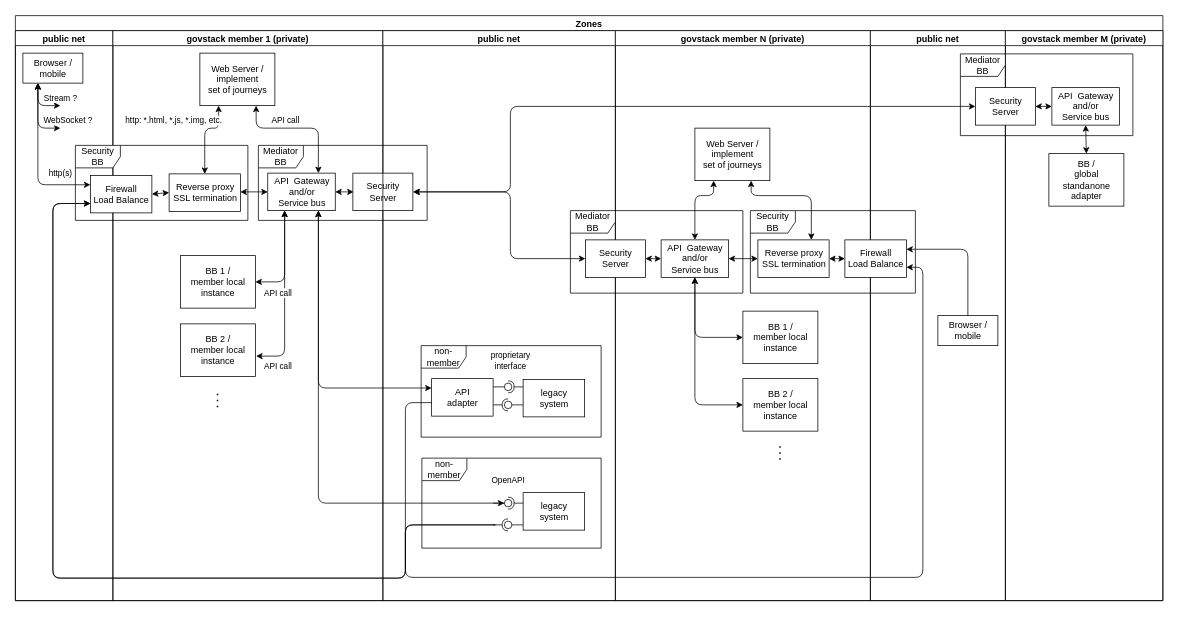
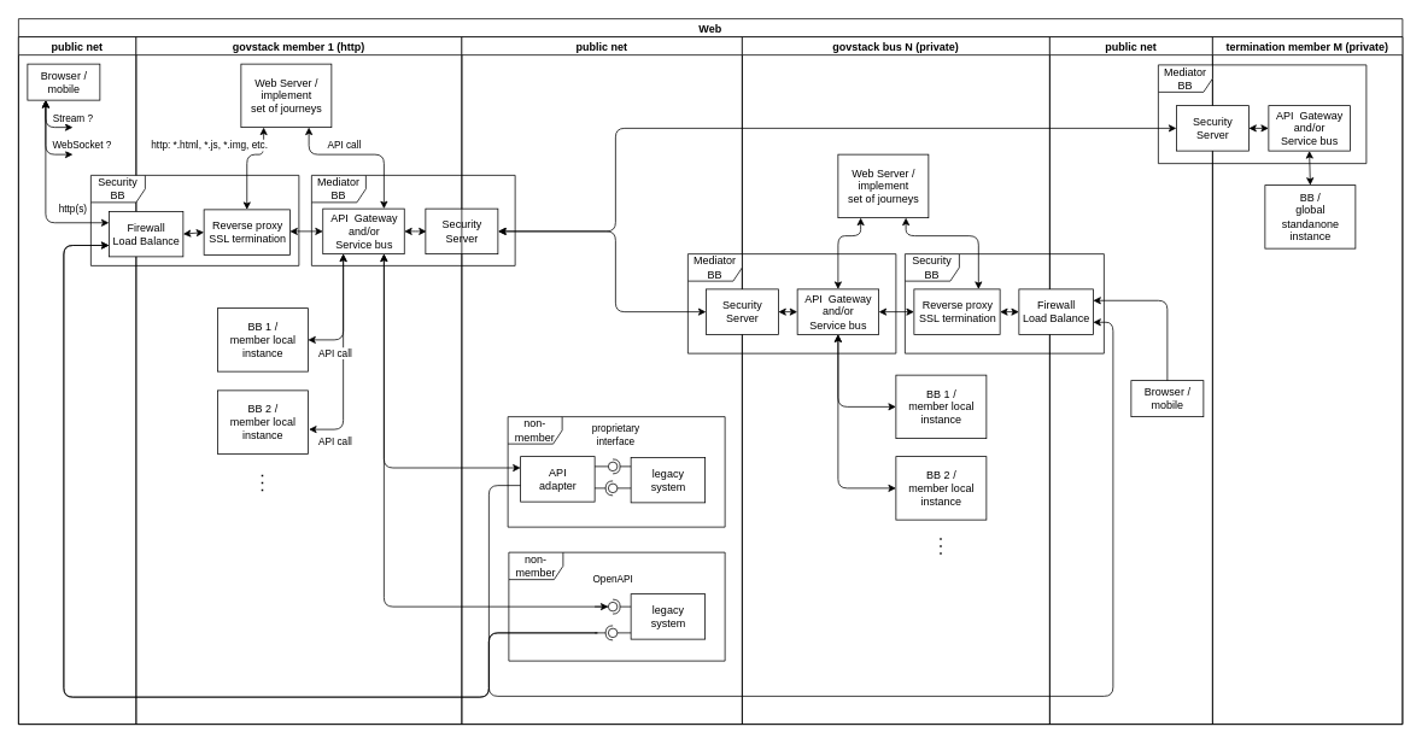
  <mxCell id="0" />
  <mxCell id="1" parent="0" />
- <mxCell id="2" value="Zones" style="swimlane;childLayout=stackLayout;resizeParent=1;resizeParentMax=0;startSize=20;" parent="1" vertex="1"><mxGeometry x="20" width="1530" height="780" as="geometry" y="20" /></mxCell>
+ <mxCell id="2" value="Web" style="swimlane;childLayout=stackLayout;resizeParent=1;resizeParentMax=0;startSize=20;" parent="1" vertex="1"><mxGeometry x="20" width="1530" height="780" as="geometry" y="20" /></mxCell>
  <mxCell id="3" value="public net" style="swimlane;startSize=20;" parent="2" vertex="1"><mxGeometry y="20" width="130" height="760" as="geometry"><mxRectangle y="20" width="30" height="810" as="alternateBounds" /></mxGeometry></mxCell>
  <mxCell id="4" value="Browser /&lt;br&gt;mobile" style="html=1;" parent="3" vertex="1"><mxGeometry x="10" y="30" width="80" height="40" as="geometry" /></mxCell>
  <mxCell id="5" value="Browser /&lt;br&gt;mobile" style="html=1;" parent="3" vertex="1"><mxGeometry x="1230" y="380" width="80" height="40" as="geometry" /></mxCell>
- <mxCell id="6" value="govstack member 1 (private)" style="swimlane;startSize=20;fillColor=default;" parent="2" vertex="1"><mxGeometry x="130" y="20" width="360" height="760" as="geometry"><mxRectangle x="130" y="20" width="30" height="760" as="alternateBounds" /></mxGeometry></mxCell>
+ <mxCell id="6" value="govstack member 1 (http)" style="swimlane;startSize=20;fillColor=default;" parent="2" vertex="1"><mxGeometry x="130" y="20" width="360" height="760" as="geometry"><mxRectangle x="130" y="20" width="30" height="760" as="alternateBounds" /></mxGeometry></mxCell>
  <mxCell id="7" value="Web Server /&lt;br&gt;implement&lt;br&gt;set of journeys" style="html=1;" parent="6" vertex="1"><mxGeometry x="116" y="30" width="100" height="70" as="geometry" /></mxCell>
  <mxCell id="8" value="BB 1 /&lt;br&gt;member local&lt;br&gt;instance" style="html=1;" parent="6" vertex="1"><mxGeometry x="90" y="300" width="100" height="70" as="geometry" /></mxCell>
  <mxCell id="9" value="Mediator BB" style="shape=umlFrame;whiteSpace=wrap;html=1;" parent="6" vertex="1"><mxGeometry x="194" y="153" width="225" height="100" as="geometry" /></mxCell>
  <mxCell id="10" value="API&amp;nbsp; Gateway&lt;br&gt;and/or&lt;br&gt;Service bus" style="html=1;" parent="6" vertex="1"><mxGeometry x="206.5" y="190" width="90" height="50" as="geometry" /></mxCell>
  <mxCell id="11" value="BB 2 /&lt;br&gt;member local&lt;br&gt;instance" style="html=1;" parent="6" vertex="1"><mxGeometry x="90" y="391" width="100" height="70" as="geometry" /></mxCell>
  <mxCell id="12" value="Reverse proxy&lt;br&gt;SSL termination" style="html=1;" parent="6" vertex="1"><mxGeometry x="75" y="191" width="95" height="50" as="geometry" /></mxCell>
  <mxCell id="13" value="" style="endArrow=none;dashed=1;html=1;dashPattern=1 3;strokeWidth=2;" parent="6" edge="1"><mxGeometry width="50" height="50" relative="1" as="geometry"><mxPoint x="139.5" y="502" as="sourcePoint" /><mxPoint x="139.5" y="482" as="targetPoint" /></mxGeometry></mxCell>
  <mxCell id="14" value="http: *.html, *.js, *.img, etc." style="endArrow=classic;startArrow=classic;html=1;entryX=0.25;entryY=1;entryDx=0;entryDy=0;exitX=0.5;exitY=0;exitDx=0;exitDy=0;edgeStyle=orthogonalEdgeStyle;" parent="6" source="12" target="7" edge="1"><mxGeometry x="0.114" y="44" width="50" height="50" relative="1" as="geometry"><mxPoint x="129" y="190" as="sourcePoint" /><mxPoint x="129" y="100" as="targetPoint" /><Array as="points"><mxPoint x="123" y="130" /><mxPoint x="141" y="130" /></Array><mxPoint x="-42" y="34" as="offset" /></mxGeometry></mxCell>
  <mxCell id="15" value="Firewall&lt;br&gt;Load Balance" style="html=1;" parent="6" vertex="1"><mxGeometry x="-30" y="193" width="82" height="50" as="geometry" /></mxCell>
  <mxCell id="16" value="" style="endArrow=classic;startArrow=classic;html=1;exitX=1;exitY=0.5;exitDx=0;exitDy=0;entryX=0;entryY=0.5;entryDx=0;entryDy=0;" parent="6" source="15" target="12" edge="1"><mxGeometry width="50" height="50" relative="1" as="geometry"><mxPoint x="450" y="415" as="sourcePoint" /><mxPoint x="500" y="365" as="targetPoint" /></mxGeometry></mxCell>
  <mxCell id="17" value="API call" style="endArrow=classic;startArrow=classic;html=1;entryX=0.75;entryY=1;entryDx=0;entryDy=0;exitX=0.75;exitY=0;exitDx=0;exitDy=0;edgeStyle=orthogonalEdgeStyle;" parent="6" source="10" target="7" edge="1"><mxGeometry x="0.202" y="-10" width="50" height="50" relative="1" as="geometry"><mxPoint x="450" y="450" as="sourcePoint" /><mxPoint x="500" y="400" as="targetPoint" /><Array as="points"><mxPoint x="274" y="130" /><mxPoint x="191" y="130" /></Array><mxPoint as="offset" /></mxGeometry></mxCell>
  <mxCell id="18" value="API call" style="endArrow=classic;startArrow=classic;html=1;entryX=0.25;entryY=1;entryDx=0;entryDy=0;exitX=1.01;exitY=0.614;exitDx=0;exitDy=0;exitPerimeter=0;edgeStyle=orthogonalEdgeStyle;" parent="6" source="11" target="10" edge="1"><mxGeometry x="-0.752" y="-14" width="50" height="50" relative="1" as="geometry"><mxPoint x="450" y="544" as="sourcePoint" /><mxPoint x="500" y="494" as="targetPoint" /><mxPoint as="offset" /></mxGeometry></mxCell>
  <mxCell id="19" value="API call" style="endArrow=classic;startArrow=classic;html=1;entryX=0.25;entryY=1;entryDx=0;entryDy=0;exitX=1;exitY=0.5;exitDx=0;exitDy=0;edgeStyle=orthogonalEdgeStyle;" parent="6" source="8" target="10" edge="1"><mxGeometry x="-0.552" y="-15" width="50" height="50" relative="1" as="geometry"><mxPoint x="450" y="544" as="sourcePoint" /><mxPoint x="500" y="494" as="targetPoint" /><mxPoint as="offset" /></mxGeometry></mxCell>
  <mxCell id="20" value="" style="endArrow=classic;startArrow=classic;html=1;entryX=0;entryY=0.5;entryDx=0;entryDy=0;exitX=1;exitY=0.5;exitDx=0;exitDy=0;edgeStyle=orthogonalEdgeStyle;" parent="6" source="10" edge="1"><mxGeometry width="50" height="50" relative="1" as="geometry"><mxPoint x="534" y="451" as="sourcePoint" /><mxPoint x="321" y="215" as="targetPoint" /></mxGeometry></mxCell>
  <mxCell id="21" value="" style="endArrow=classic;html=1;exitX=0;exitY=0.5;exitDx=0;exitDy=0;startArrow=classic;startFill=1;" parent="6" source="10" edge="1"><mxGeometry width="50" height="50" relative="1" as="geometry"><mxPoint x="450" y="460" as="sourcePoint" /><mxPoint x="170" y="215" as="targetPoint" /></mxGeometry></mxCell>
  <mxCell id="22" value="Web Server /&lt;br&gt;implement&lt;br&gt;set of journeys" style="html=1;" parent="6" vertex="1"><mxGeometry x="776" y="130" width="100" height="70" as="geometry" /></mxCell>
  <mxCell id="23" value="" style="endArrow=none;dashed=1;html=1;dashPattern=1 3;strokeWidth=2;" parent="6" edge="1"><mxGeometry width="50" height="50" relative="1" as="geometry"><mxPoint x="889.5" y="572" as="sourcePoint" /><mxPoint x="889.5" y="552" as="targetPoint" /></mxGeometry></mxCell>
  <mxCell id="24" value="Security BB" style="shape=umlFrame;whiteSpace=wrap;html=1;" parent="6" vertex="1"><mxGeometry x="-50" y="153" width="230" height="100" as="geometry" /></mxCell>
  <mxCell id="25" value="Security&lt;br&gt;Server" style="html=1;fillColor=default;" parent="6" vertex="1"><mxGeometry x="320" y="190" width="80" height="50" as="geometry" /></mxCell>
  <mxCell id="26" value="public net" style="swimlane;startSize=20;" parent="2" vertex="1"><mxGeometry x="490" y="20" width="310" height="760" as="geometry" /></mxCell>
  <mxCell id="27" value="API&lt;br&gt;adapter" style="html=1;" parent="26" vertex="1"><mxGeometry x="65" y="464" width="82" height="50" as="geometry" /></mxCell>
  <mxCell id="28" value="legacy&lt;br&gt;system" style="html=1;" parent="26" vertex="1"><mxGeometry x="187" y="465" width="82" height="50" as="geometry" /></mxCell>
  <mxCell id="29" value="legacy&lt;br&gt;system" style="html=1;" parent="26" vertex="1"><mxGeometry x="187" y="616" width="82" height="50" as="geometry" /></mxCell>
  <mxCell id="30" value="" style="group;direction=east;rotation=-180;" parent="26" vertex="1" connectable="0"><mxGeometry x="147" y="494" width="40" height="10" as="geometry" /></mxCell>
  <mxCell id="31" value="" style="rounded=0;orthogonalLoop=1;jettySize=auto;html=1;endArrow=none;endFill=0;" parent="30" target="33" edge="1"><mxGeometry relative="1" as="geometry"><mxPoint x="40" y="5" as="sourcePoint" /></mxGeometry></mxCell>
  <mxCell id="32" value="" style="rounded=0;orthogonalLoop=1;jettySize=auto;html=1;endArrow=halfCircle;endFill=0;entryX=0.5;entryY=0.5;entryDx=0;entryDy=0;endSize=6;strokeWidth=1;exitX=0.5;exitY=0.5;exitDx=0;exitDy=0;" parent="30" target="33" edge="1"><mxGeometry relative="1" as="geometry"><mxPoint y="5" as="sourcePoint" /></mxGeometry></mxCell>
  <mxCell id="33" value="" style="ellipse;whiteSpace=wrap;html=1;fontFamily=Helvetica;fontSize=12;fontColor=#000000;align=center;strokeColor=#000000;fillColor=#ffffff;points=[];aspect=fixed;resizable=0;rotation=-180;" parent="30" vertex="1"><mxGeometry x="15" width="10" height="10" as="geometry" /></mxCell>
  <mxCell id="34" value="" style="group;rotation=-180;" parent="26" vertex="1" connectable="0"><mxGeometry x="147" y="654" width="40" height="10" as="geometry" /></mxCell>
  <mxCell id="35" value="" style="rounded=0;orthogonalLoop=1;jettySize=auto;html=1;endArrow=none;endFill=0;" parent="34" target="37" edge="1"><mxGeometry relative="1" as="geometry"><mxPoint x="40" y="5" as="sourcePoint" /></mxGeometry></mxCell>
  <mxCell id="36" value="" style="rounded=0;orthogonalLoop=1;jettySize=auto;html=1;endArrow=halfCircle;endFill=0;entryX=0.5;entryY=0.5;entryDx=0;entryDy=0;endSize=6;strokeWidth=1;" parent="34" target="37" edge="1"><mxGeometry relative="1" as="geometry"><mxPoint y="5" as="sourcePoint" /></mxGeometry></mxCell>
  <mxCell id="37" value="" style="ellipse;whiteSpace=wrap;html=1;fontFamily=Helvetica;fontSize=12;fontColor=#000000;align=center;strokeColor=#000000;fillColor=#ffffff;points=[];aspect=fixed;resizable=0;rotation=-180;" parent="34" vertex="1"><mxGeometry x="15" width="10" height="10" as="geometry" /></mxCell>
  <mxCell id="38" value="non-member" style="shape=umlFrame;whiteSpace=wrap;html=1;" parent="26" vertex="1"><mxGeometry x="51" y="420" width="240" height="122" as="geometry" /></mxCell>
  <mxCell id="39" value="" style="group" parent="26" vertex="1" connectable="0"><mxGeometry x="147" y="625" width="40" height="10" as="geometry" /></mxCell>
  <mxCell id="40" value="" style="rounded=0;orthogonalLoop=1;jettySize=auto;html=1;endArrow=none;endFill=0;" parent="39" target="42" edge="1"><mxGeometry x="480" y="20" as="geometry"><mxPoint y="5" as="sourcePoint" /></mxGeometry></mxCell>
  <mxCell id="41" value="OpenAPI" style="rounded=0;orthogonalLoop=1;jettySize=auto;html=1;endArrow=halfCircle;endFill=0;entryX=0.5;entryY=0.5;entryDx=0;entryDy=0;endSize=6;strokeWidth=1;" parent="39" target="42" edge="1"><mxGeometry x="-147" y="-625" as="geometry"><mxPoint x="40" y="5" as="sourcePoint" /><mxPoint x="-10" y="-30" as="offset" /></mxGeometry></mxCell>
  <mxCell id="42" value="" style="ellipse;whiteSpace=wrap;html=1;fontFamily=Helvetica;fontSize=12;fontColor=#000000;align=center;strokeColor=#000000;fillColor=#ffffff;points=[];aspect=fixed;resizable=0;" parent="39" vertex="1"><mxGeometry x="15" width="10" height="10" as="geometry" /></mxCell>
  <mxCell id="43" value="non-member" style="shape=umlFrame;whiteSpace=wrap;html=1;" parent="26" vertex="1"><mxGeometry x="52" y="570" width="239" height="120" as="geometry" /></mxCell>
- <mxCell id="44" value="govstack member N (private)" style="swimlane;startSize=20;" parent="2" vertex="1"><mxGeometry x="800" y="20" width="340" height="760" as="geometry" /></mxCell>
+ <mxCell id="44" value="govstack bus N (private)" style="swimlane;startSize=20;" parent="2" vertex="1"><mxGeometry x="800" y="20" width="340" height="760" as="geometry" /></mxCell>
  <mxCell id="45" value="Mediator BB" style="shape=umlFrame;whiteSpace=wrap;html=1;" parent="44" vertex="1"><mxGeometry x="-60" y="240" width="230" height="110" as="geometry" /></mxCell>
  <mxCell id="46" value="Security&lt;br&gt;Server" style="html=1;" parent="44" vertex="1"><mxGeometry x="-40" y="279" width="80" height="50" as="geometry" /></mxCell>
  <mxCell id="47" value="API&amp;nbsp; Gateway&lt;br&gt;and/or&lt;br&gt;Service bus" style="html=1;" parent="44" vertex="1"><mxGeometry x="61" y="279" width="90" height="50" as="geometry" /></mxCell>
  <mxCell id="48" value="BB 1 /&lt;br&gt;member local&lt;br&gt;instance" style="html=1;" parent="44" vertex="1"><mxGeometry x="170" y="374" width="100" height="70" as="geometry" /></mxCell>
  <mxCell id="49" value="BB 2 /&lt;br&gt;member local&lt;br&gt;instance" style="html=1;" parent="44" vertex="1"><mxGeometry x="170" y="464" width="100" height="70" as="geometry" /></mxCell>
  <mxCell id="50" value="" style="endArrow=classic;startArrow=classic;html=1;entryX=0.5;entryY=1;entryDx=0;entryDy=0;exitX=0;exitY=0.5;exitDx=0;exitDy=0;edgeStyle=orthogonalEdgeStyle;" parent="44" source="48" target="47" edge="1"><mxGeometry width="50" height="50" relative="1" as="geometry"><mxPoint x="-140" y="534" as="sourcePoint" /><mxPoint x="-90" y="484" as="targetPoint" /></mxGeometry></mxCell>
  <mxCell id="51" value="" style="endArrow=classic;startArrow=classic;html=1;entryX=0.5;entryY=1;entryDx=0;entryDy=0;exitX=0;exitY=0.5;exitDx=0;exitDy=0;edgeStyle=orthogonalEdgeStyle;" parent="44" source="49" target="47" edge="1"><mxGeometry width="50" height="50" relative="1" as="geometry"><mxPoint x="-140" y="534" as="sourcePoint" /><mxPoint x="-90" y="484" as="targetPoint" /></mxGeometry></mxCell>
  <mxCell id="52" style="edgeStyle=orthogonalEdgeStyle;orthogonalLoop=1;jettySize=auto;html=1;startArrow=classic;startFill=1;endArrow=classic;endFill=1;exitX=1;exitY=0.5;exitDx=0;exitDy=0;entryX=0;entryY=0.5;entryDx=0;entryDy=0;jumpStyle=none;rounded=1;" parent="44" source="46" target="47" edge="1"><mxGeometry relative="1" as="geometry"><mxPoint x="340" y="510" as="targetPoint" /></mxGeometry></mxCell>
  <mxCell id="53" value="Reverse proxy&lt;br&gt;SSL termination" style="html=1;" parent="44" vertex="1"><mxGeometry x="190" y="279" width="95" height="50" as="geometry" /></mxCell>
  <mxCell id="54" value="" style="endArrow=classic;startArrow=classic;html=1;entryX=0;entryY=0.5;entryDx=0;entryDy=0;exitX=1;exitY=0.5;exitDx=0;exitDy=0;" parent="44" source="47" target="53" edge="1"><mxGeometry width="50" height="50" relative="1" as="geometry"><mxPoint x="140" y="310" as="sourcePoint" /><mxPoint x="-190" y="430" as="targetPoint" /></mxGeometry></mxCell>
  <mxCell id="55" value="http(s)" style="endArrow=classic;startArrow=classic;html=1;entryX=0.25;entryY=1;entryDx=0;entryDy=0;edgeStyle=orthogonalEdgeStyle;exitX=0;exitY=0.25;exitDx=0;exitDy=0;" parent="2" source="15" target="4" edge="1"><mxGeometry x="-0.611" y="-16" width="50" height="50" relative="1" as="geometry"><mxPoint x="70" y="220" as="sourcePoint" /><mxPoint x="630" y="420" as="targetPoint" /><mxPoint as="offset" /></mxGeometry></mxCell>
  <mxCell id="56" value="" style="endArrow=classic;startArrow=classic;html=1;entryX=0.75;entryY=1;entryDx=0;entryDy=0;edgeStyle=orthogonalEdgeStyle;exitX=0;exitY=0.25;exitDx=0;exitDy=0;" parent="2" source="27" target="10" edge="1"><mxGeometry width="50" height="50" relative="1" as="geometry"><mxPoint x="580" y="554" as="sourcePoint" /><mxPoint x="630" y="504" as="targetPoint" /></mxGeometry></mxCell>
  <mxCell id="57" value="" style="endArrow=classic;startArrow=classic;html=1;exitX=1;exitY=0.5;exitDx=0;exitDy=0;entryX=0;entryY=0.5;entryDx=0;entryDy=0;edgeStyle=orthogonalEdgeStyle;" parent="2" target="46" edge="1"><mxGeometry width="50" height="50" relative="1" as="geometry"><mxPoint x="531" y="235" as="sourcePoint" /><mxPoint x="630" y="359" as="targetPoint" /><Array as="points"><mxPoint x="660" y="235" /><mxPoint x="660" y="324" /></Array></mxGeometry></mxCell>
  <mxCell id="58" value="public net" style="swimlane;startSize=20;" parent="2" vertex="1"><mxGeometry x="1140" y="20" width="180" height="760" as="geometry" /></mxCell>
  <mxCell id="59" value="Firewall&lt;br&gt;Load Balance" style="html=1;" parent="58" vertex="1"><mxGeometry x="-34" y="279" width="82" height="50" as="geometry" /></mxCell>
  <mxCell id="60" style="edgeStyle=orthogonalEdgeStyle;rounded=1;jumpStyle=none;orthogonalLoop=1;jettySize=auto;html=1;exitX=0.5;exitY=1;exitDx=0;exitDy=0;startArrow=classic;startFill=1;endArrow=classic;endFill=1;" parent="58" source="59" target="59" edge="1"><mxGeometry relative="1" as="geometry" /></mxCell>
  <mxCell id="61" value="" style="endArrow=classic;startArrow=classic;html=1;exitX=1;exitY=0.5;exitDx=0;exitDy=0;entryX=0;entryY=0.5;entryDx=0;entryDy=0;edgeStyle=orthogonalEdgeStyle;jumpStyle=none;" parent="2" source="25" target="64" edge="1"><mxGeometry width="50" height="50" relative="1" as="geometry"><mxPoint x="590" y="480" as="sourcePoint" /><mxPoint x="640" y="430" as="targetPoint" /><Array as="points"><mxPoint x="660" y="235" /><mxPoint x="660" y="121" /></Array></mxGeometry></mxCell>
- <mxCell id="62" value="govstack member M (private)" style="swimlane;startSize=20;" parent="2" vertex="1"><mxGeometry x="1320" y="20" width="210" height="760" as="geometry" /></mxCell>
+ <mxCell id="62" value="termination member M (private)" style="swimlane;startSize=20;" parent="2" vertex="1"><mxGeometry x="1320" y="20" width="210" height="760" as="geometry" /></mxCell>
  <mxCell id="63" value="Mediator BB" style="shape=umlFrame;whiteSpace=wrap;html=1;" parent="62" vertex="1"><mxGeometry x="-60" y="31" width="230" height="109" as="geometry" /></mxCell>
  <mxCell id="64" value="Security&lt;br&gt;Server" style="html=1;" parent="62" vertex="1"><mxGeometry x="-40" y="76" width="80" height="50" as="geometry" /></mxCell>
  <mxCell id="65" value="API&amp;nbsp; Gateway&lt;br&gt;and/or&lt;br&gt;Service bus" style="html=1;" parent="62" vertex="1"><mxGeometry x="62" y="76" width="90" height="50" as="geometry" /></mxCell>
- <mxCell id="66" value="BB /&lt;br&gt;global&lt;br&gt;standanone&lt;br&gt;adapter" style="html=1;" parent="62" vertex="1"><mxGeometry x="58" y="164" width="100" height="70" as="geometry" /></mxCell>
+ <mxCell id="66" value="BB /&lt;br&gt;global&lt;br&gt;standanone&lt;br&gt;instance" style="html=1;" parent="62" vertex="1"><mxGeometry x="58" y="164" width="100" height="70" as="geometry" /></mxCell>
  <mxCell id="67" value="" style="endArrow=classic;startArrow=classic;html=1;entryX=0.5;entryY=1;entryDx=0;entryDy=0;exitX=0.5;exitY=0;exitDx=0;exitDy=0;" parent="62" source="66" target="65" edge="1"><mxGeometry width="50" height="50" relative="1" as="geometry"><mxPoint x="-140" y="534" as="sourcePoint" /><mxPoint x="-90" y="484" as="targetPoint" /></mxGeometry></mxCell>
  <mxCell id="68" value="" style="endArrow=classic;startArrow=classic;html=1;entryX=1;entryY=0.5;entryDx=0;entryDy=0;exitX=0;exitY=0.5;exitDx=0;exitDy=0;" parent="62" source="65" target="64" edge="1"><mxGeometry width="50" height="50" relative="1" as="geometry"><mxPoint x="100" y="380" as="sourcePoint" /><mxPoint x="-370" y="410" as="targetPoint" /></mxGeometry></mxCell>
  <mxCell id="69" value="" style="endArrow=classic;startArrow=classic;html=1;entryX=1;entryY=0.5;entryDx=0;entryDy=0;" parent="2" source="59" target="53" edge="1"><mxGeometry width="50" height="50" relative="1" as="geometry"><mxPoint x="1170" y="324" as="sourcePoint" /><mxPoint x="1100" y="324" as="targetPoint" /></mxGeometry></mxCell>
  <mxCell id="70" value="" style="endArrow=classic;startArrow=classic;html=1;exitX=0.25;exitY=1;exitDx=0;exitDy=0;entryX=0.5;entryY=0;entryDx=0;entryDy=0;edgeStyle=orthogonalEdgeStyle;" parent="2" source="22" target="47" edge="1"><mxGeometry width="50" height="50" relative="1" as="geometry"><mxPoint x="650" y="480" as="sourcePoint" /><mxPoint x="700" y="430" as="targetPoint" /><Array as="points"><mxPoint x="931" y="240" /><mxPoint x="906" y="240" /></Array></mxGeometry></mxCell>
  <mxCell id="71" value="" style="endArrow=classic;startArrow=classic;html=1;exitX=0.75;exitY=1;exitDx=0;exitDy=0;entryX=0.75;entryY=0;entryDx=0;entryDy=0;edgeStyle=orthogonalEdgeStyle;" parent="2" source="22" target="53" edge="1"><mxGeometry width="50" height="50" relative="1" as="geometry"><mxPoint x="650" y="480" as="sourcePoint" /><mxPoint x="1080" y="240" as="targetPoint" /><Array as="points"><mxPoint x="981" y="240" /><mxPoint x="1061" y="240" /></Array></mxGeometry></mxCell>
  <mxCell id="72" value="" style="endArrow=classic;startArrow=none;html=1;exitX=0;exitY=0.64;exitDx=0;exitDy=0;exitPerimeter=0;entryX=0;entryY=0.75;entryDx=0;entryDy=0;edgeStyle=orthogonalEdgeStyle;elbow=vertical;endFill=1;startFill=0;" parent="2" source="27" target="15" edge="1"><mxGeometry width="50" height="50" relative="1" as="geometry"><mxPoint x="660" y="450" as="sourcePoint" /><mxPoint x="30" y="290" as="targetPoint" /><Array as="points"><mxPoint x="520" y="516" /><mxPoint x="520" y="750" /><mxPoint x="50" y="750" /><mxPoint x="50" y="251" /></Array></mxGeometry></mxCell>
  <mxCell id="73" value="" style="endArrow=classic;startArrow=none;html=1;entryX=0;entryY=0.75;entryDx=0;entryDy=0;endFill=1;startFill=0;edgeStyle=orthogonalEdgeStyle;" parent="2" target="15" edge="1"><mxGeometry width="50" height="50" relative="1" as="geometry"><mxPoint x="640" y="679" as="sourcePoint" /><mxPoint x="710" y="400" as="targetPoint" /><Array as="points"><mxPoint x="520" y="679" /><mxPoint x="520" y="750" /><mxPoint x="50" y="750" /><mxPoint x="50" y="251" /></Array></mxGeometry></mxCell>
  <mxCell id="74" value="" style="endArrow=classic;startArrow=none;html=1;entryX=1;entryY=0.75;entryDx=0;entryDy=0;edgeStyle=orthogonalEdgeStyle;startFill=0;" parent="2" edge="1"><mxGeometry width="50" height="50" relative="1" as="geometry"><mxPoint x="640" y="679" as="sourcePoint" /><mxPoint x="1188.0" y="335.5" as="targetPoint" /><Array as="points"><mxPoint x="520" y="679" /><mxPoint x="520" y="749" /><mxPoint x="1210" y="749" /><mxPoint x="1210" y="336" /></Array></mxGeometry></mxCell>
  <mxCell id="75" value="" style="edgeStyle=orthogonalEdgeStyle;rounded=1;jumpStyle=none;orthogonalLoop=1;jettySize=auto;html=1;startArrow=none;startFill=0;endArrow=classic;endFill=1;entryX=1;entryY=0.25;entryDx=0;entryDy=0;" parent="2" source="5" target="59" edge="1"><mxGeometry relative="1" as="geometry"><mxPoint x="1280" y="300" as="targetPoint" /><Array as="points"><mxPoint x="1270" y="312" /></Array></mxGeometry></mxCell>
  <mxCell id="76" value="" style="endArrow=classic;startArrow=classic;html=1;entryX=0.75;entryY=1;entryDx=0;entryDy=0;edgeStyle=orthogonalEdgeStyle;" parent="2" source="42" target="10" edge="1"><mxGeometry width="50" height="50" relative="1" as="geometry"><mxPoint x="610" y="650" as="sourcePoint" /><mxPoint x="408" y="253" as="targetPoint" /></mxGeometry></mxCell>
  <mxCell id="77" value="Stream ?" style="endArrow=classic;startArrow=classic;html=1;entryX=0.25;entryY=1;entryDx=0;entryDy=0;edgeStyle=orthogonalEdgeStyle;" parent="1" target="4" edge="1"><mxGeometry x="-1" y="-10" width="50" height="50" relative="1" as="geometry"><mxPoint x="80" y="140" as="sourcePoint" /><mxPoint x="660" y="460" as="targetPoint" /><Array as="points"><mxPoint x="50" y="140" /></Array><mxPoint as="offset" /></mxGeometry></mxCell>
  <mxCell id="78" value="WebSocket ?" style="endArrow=classic;startArrow=classic;html=1;entryX=0.25;entryY=1;entryDx=0;entryDy=0;edgeStyle=orthogonalEdgeStyle;" parent="1" target="4" edge="1"><mxGeometry x="-1" y="-14" width="50" height="50" relative="1" as="geometry"><mxPoint x="80" y="170" as="sourcePoint" /><mxPoint x="100" y="120" as="targetPoint" /><Array as="points"><mxPoint x="50" y="170" /></Array><mxPoint x="10" y="4" as="offset" /></mxGeometry></mxCell>
  <mxCell id="79" value="proprietary&lt;br&gt;interface" style="rounded=0;orthogonalLoop=1;jettySize=auto;html=1;endArrow=none;endFill=0;" parent="1" target="81" edge="1"><mxGeometry x="1" y="36" relative="1" as="geometry"><mxPoint x="657" y="515" as="sourcePoint" /><mxPoint x="8" y="1" as="offset" /></mxGeometry></mxCell>
  <mxCell id="80" value="" style="rounded=0;orthogonalLoop=1;jettySize=auto;html=1;endArrow=halfCircle;endFill=0;entryX=0.5;entryY=0.5;entryDx=0;entryDy=0;endSize=6;strokeWidth=1;" parent="1" target="81" edge="1"><mxGeometry relative="1" as="geometry"><mxPoint x="697" y="515" as="sourcePoint" /></mxGeometry></mxCell>
  <mxCell id="81" value="" style="ellipse;whiteSpace=wrap;html=1;fontFamily=Helvetica;fontSize=12;fontColor=#000000;align=center;strokeColor=#000000;fillColor=#ffffff;points=[];aspect=fixed;resizable=0;" parent="1" vertex="1"><mxGeometry x="672" y="510" width="10" height="10" as="geometry" /></mxCell>
  <mxCell id="82" value="Security BB" style="shape=umlFrame;whiteSpace=wrap;html=1;" parent="1" vertex="1"><mxGeometry x="1000" y="280" width="220" height="110" as="geometry" /></mxCell>
